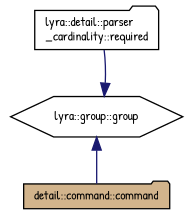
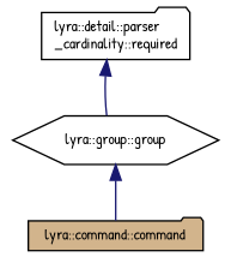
  digraph {
    fontname="Patrick Hand"
    rankdir=TB
    node [color=black fillcolor=white fontname="Patrick Hand" fontsize=10 shape=folder style=filled]
    edge [color=midnightblue dir=back fontname="Patrick Hand" fontsize=10 labelfontname=Helvetica labelfontsize=10 style=solid]
    n1 [fontcolor=black height=0.2 label="lyra::detail::parser\l_cardinality::required" width=0.4]
    n2 [height=0.2 label="lyra::group::group" shape=hexagon width=0.4]
-   n3 [fillcolor=tan height=0.2 label="detail::command::command" width=0.4]
-   n2 -> n1
+   n3 [fillcolor=tan height=0.2 label="lyra::command::command" width=0.4]
+   n1 -> n2
    n2 -> n3
  }
